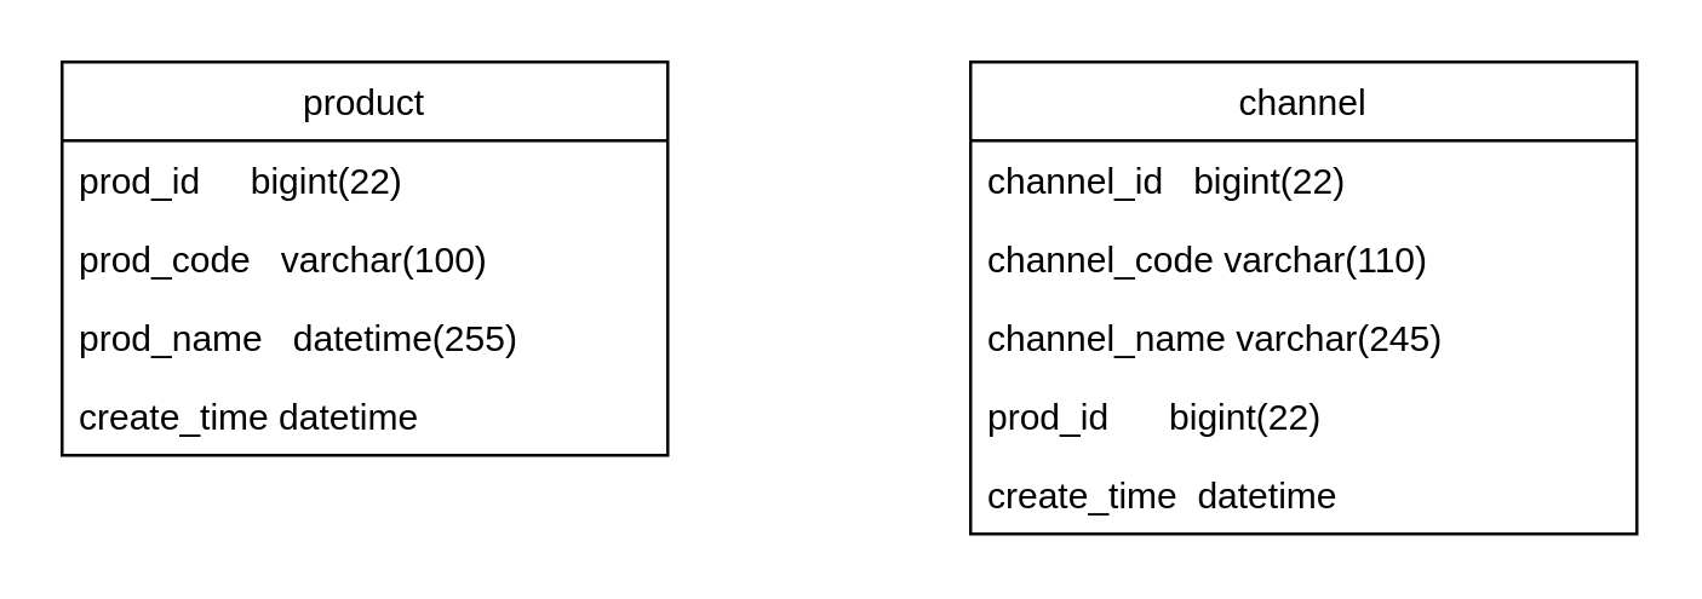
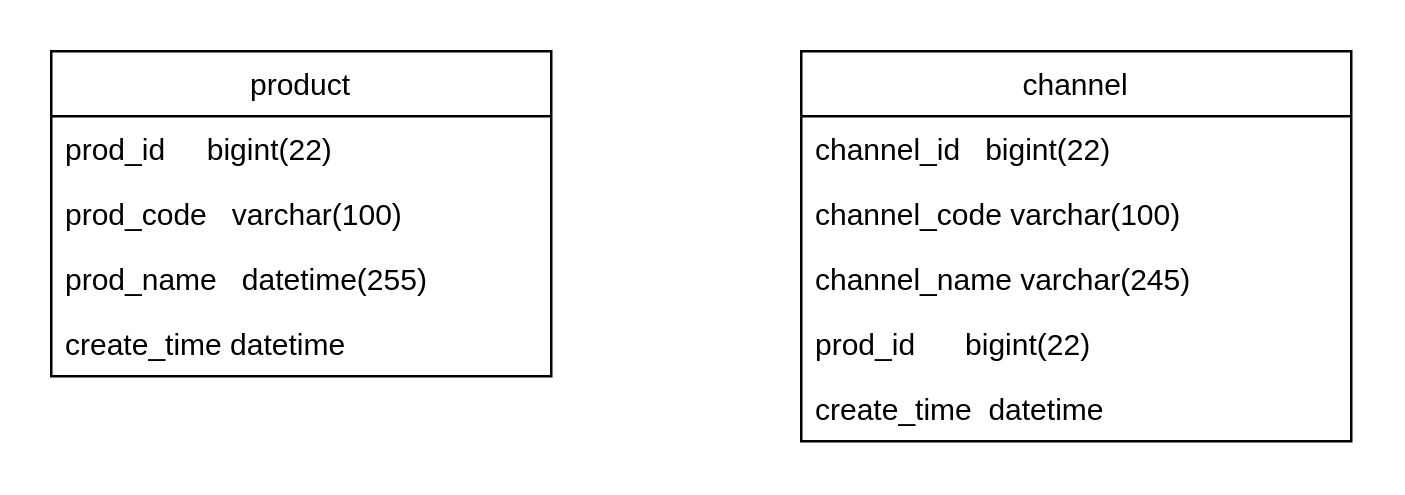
  <mxCell id="0" />
  <mxCell id="1" parent="0" />
  <mxCell id="2" value="product" style="swimlane;fontStyle=0;childLayout=stackLayout;horizontal=1;startSize=26;fillColor=none;horizontalStack=0;resizeParent=1;resizeParentMax=0;resizeLast=0;collapsible=1;marginBottom=0;" parent="1" vertex="1"><mxGeometry x="20" y="20" width="200" height="130" as="geometry" /></mxCell>
  <mxCell id="3" value="prod_id     bigint(22)" style="text;strokeColor=none;fillColor=none;align=left;verticalAlign=top;spacingLeft=4;spacingRight=4;overflow=hidden;rotatable=0;points=[[0,0.5],[1,0.5]];portConstraint=eastwest;" parent="2" vertex="1"><mxGeometry y="26" width="200" height="26" as="geometry" /></mxCell>
  <mxCell id="4" value="prod_code   varchar(100) " style="text;strokeColor=none;fillColor=none;align=left;verticalAlign=top;spacingLeft=4;spacingRight=4;overflow=hidden;rotatable=0;points=[[0,0.5],[1,0.5]];portConstraint=eastwest;" parent="2" vertex="1"><mxGeometry y="52" width="200" height="26" as="geometry" /></mxCell>
  <mxCell id="5" value="prod_name   datetime(255) " style="text;strokeColor=none;fillColor=none;align=left;verticalAlign=top;spacingLeft=4;spacingRight=4;overflow=hidden;rotatable=0;points=[[0,0.5],[1,0.5]];portConstraint=eastwest;" parent="2" vertex="1"><mxGeometry y="78" width="200" height="26" as="geometry" /></mxCell>
  <mxCell id="6" value="create_time datetime" style="text;strokeColor=none;fillColor=none;align=left;verticalAlign=top;spacingLeft=4;spacingRight=4;overflow=hidden;rotatable=0;points=[[0,0.5],[1,0.5]];portConstraint=eastwest;" parent="2" vertex="1"><mxGeometry y="104" width="200" height="26" as="geometry" /></mxCell>
  <mxCell id="7" value="channel" style="swimlane;fontStyle=0;childLayout=stackLayout;horizontal=1;startSize=26;fillColor=none;horizontalStack=0;resizeParent=1;resizeParentMax=0;resizeLast=0;collapsible=1;marginBottom=0;" parent="1" vertex="1"><mxGeometry x="320" y="20" width="220" height="156" as="geometry" /></mxCell>
  <mxCell id="8" value="channel_id   bigint(22)" style="text;strokeColor=none;fillColor=none;align=left;verticalAlign=top;spacingLeft=4;spacingRight=4;overflow=hidden;rotatable=0;points=[[0,0.5],[1,0.5]];portConstraint=eastwest;" parent="7" vertex="1"><mxGeometry y="26" width="220" height="26" as="geometry" /></mxCell>
- <mxCell id="9" value="channel_code varchar(110)" style="text;strokeColor=none;fillColor=none;align=left;verticalAlign=top;spacingLeft=4;spacingRight=4;overflow=hidden;rotatable=0;points=[[0,0.5],[1,0.5]];portConstraint=eastwest;" parent="7" vertex="1"><mxGeometry y="52" width="220" height="26" as="geometry" /></mxCell>
+ <mxCell id="9" value="channel_code varchar(100)" style="text;strokeColor=none;fillColor=none;align=left;verticalAlign=top;spacingLeft=4;spacingRight=4;overflow=hidden;rotatable=0;points=[[0,0.5],[1,0.5]];portConstraint=eastwest;" parent="7" vertex="1"><mxGeometry y="52" width="220" height="26" as="geometry" /></mxCell>
  <mxCell id="10" value="channel_name varchar(245)" style="text;strokeColor=none;fillColor=none;align=left;verticalAlign=top;spacingLeft=4;spacingRight=4;overflow=hidden;rotatable=0;points=[[0,0.5],[1,0.5]];portConstraint=eastwest;" parent="7" vertex="1"><mxGeometry y="78" width="220" height="26" as="geometry" /></mxCell>
  <mxCell id="11" value="prod_id      bigint(22)" style="text;strokeColor=none;fillColor=none;align=left;verticalAlign=top;spacingLeft=4;spacingRight=4;overflow=hidden;rotatable=0;points=[[0,0.5],[1,0.5]];portConstraint=eastwest;" parent="7" vertex="1"><mxGeometry y="104" width="220" height="26" as="geometry" /></mxCell>
  <mxCell id="12" value="create_time  datetime" style="text;strokeColor=none;fillColor=none;align=left;verticalAlign=top;spacingLeft=4;spacingRight=4;overflow=hidden;rotatable=0;points=[[0,0.5],[1,0.5]];portConstraint=eastwest;" parent="7" vertex="1"><mxGeometry y="130" width="220" height="26" as="geometry" /></mxCell>
